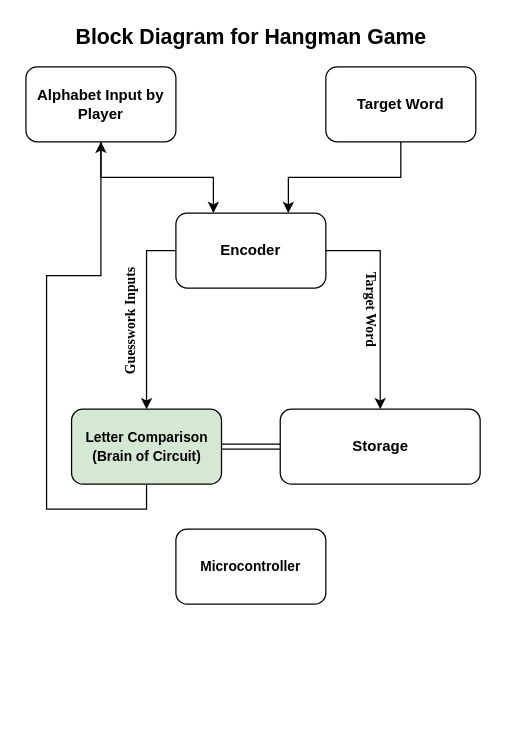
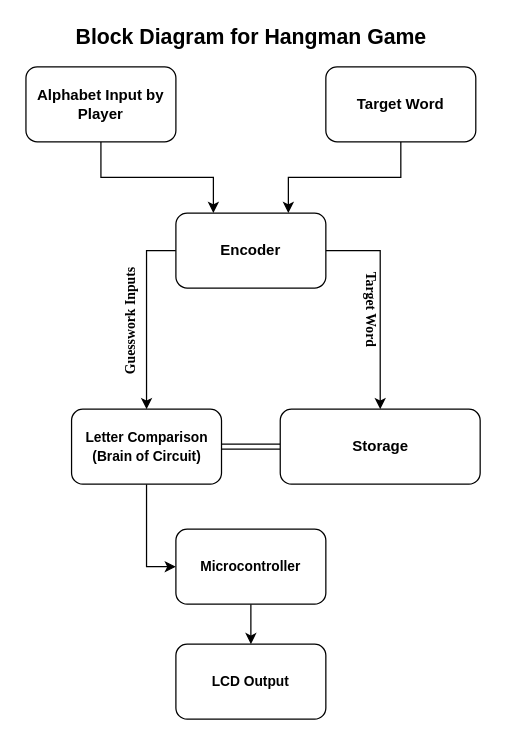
  <mxCell id="0" />
  <mxCell id="1" parent="0" />
  <mxCell id="2" style="edgeStyle=orthogonalEdgeStyle;rounded=0;orthogonalLoop=1;jettySize=auto;html=1;exitX=0.5;exitY=1;exitDx=0;exitDy=0;entryX=0.25;entryY=0;entryDx=0;entryDy=0;fontFamily=Verdana;" edge="1" parent="1" source="3" target="7"><mxGeometry relative="1" as="geometry" /></mxCell>
  <mxCell id="3" value="&lt;b&gt;Alphabet Input by Player&lt;/b&gt;" style="rounded=1;whiteSpace=wrap;html=1;" vertex="1" parent="1"><mxGeometry x="20" y="53" width="120" height="60" as="geometry" /></mxCell>
  <mxCell id="4" style="edgeStyle=orthogonalEdgeStyle;rounded=0;orthogonalLoop=1;jettySize=auto;html=1;exitX=1;exitY=0.5;exitDx=0;exitDy=0;entryX=0.5;entryY=0;entryDx=0;entryDy=0;fontFamily=Verdana;" edge="1" parent="1" source="7" target="9"><mxGeometry relative="1" as="geometry" /></mxCell>
  <mxCell id="5" style="edgeStyle=orthogonalEdgeStyle;rounded=0;orthogonalLoop=1;jettySize=auto;html=1;exitX=0;exitY=0.5;exitDx=0;exitDy=0;fontFamily=Verdana;" edge="1" parent="1" source="7" target="13"><mxGeometry relative="1" as="geometry" /></mxCell>
  <mxCell id="6" value="Guesswork Inputs" style="edgeLabel;html=1;align=center;verticalAlign=middle;resizable=0;points=[];fontFamily=Verdana;rotation=-90;fontStyle=1" vertex="1" connectable="0" parent="5"><mxGeometry x="-0.271" y="1" relative="1" as="geometry"><mxPoint x="-14" y="26" as="offset" /></mxGeometry></mxCell>
  <mxCell id="7" value="&lt;b&gt;Encoder&lt;/b&gt;" style="rounded=1;whiteSpace=wrap;html=1;" vertex="1" parent="1"><mxGeometry x="140" y="170" width="120" height="60" as="geometry" /></mxCell>
  <mxCell id="8" style="edgeStyle=orthogonalEdgeStyle;rounded=0;orthogonalLoop=1;jettySize=auto;html=1;exitX=1;exitY=0.5;exitDx=0;exitDy=0;fontFamily=Verdana;shape=link;" edge="1" parent="1" source="13" target="9"><mxGeometry relative="1" as="geometry"><mxPoint x="187.5" y="371" as="sourcePoint" /><Array as="points" /></mxGeometry></mxCell>
  <mxCell id="9" value="&lt;b&gt;Storage&lt;/b&gt;" style="rounded=1;whiteSpace=wrap;html=1;" vertex="1" parent="1"><mxGeometry x="223.5" y="327" width="160" height="60" as="geometry" /></mxCell>
  <mxCell id="10" style="edgeStyle=orthogonalEdgeStyle;rounded=0;orthogonalLoop=1;jettySize=auto;html=1;exitX=0.5;exitY=1;exitDx=0;exitDy=0;entryX=0.75;entryY=0;entryDx=0;entryDy=0;fontFamily=Verdana;" edge="1" parent="1" source="11" target="7"><mxGeometry relative="1" as="geometry" /></mxCell>
  <mxCell id="11" value="&lt;b&gt;Target Word&lt;/b&gt;" style="rounded=1;whiteSpace=wrap;html=1;" vertex="1" parent="1"><mxGeometry x="260" y="53" width="120" height="60" as="geometry" /></mxCell>
- <mxCell id="12" style="edgeStyle=orthogonalEdgeStyle;rounded=0;orthogonalLoop=1;jettySize=auto;html=1;exitX=0.5;exitY=1;exitDx=0;exitDy=0;fontFamily=Verdana;fontSize=11;" edge="1" parent="1" source="13" target="3"><mxGeometry relative="1" as="geometry" /></mxCell>
- <mxCell id="13" value="&lt;b style=&quot;font-family: &amp;#34;helvetica&amp;#34;&quot;&gt;&lt;font style=&quot;font-size: 11px&quot;&gt;Letter Comparison (Brain of Circuit)&lt;/font&gt;&lt;/b&gt;" style="rounded=1;whiteSpace=wrap;html=1;fontFamily=Verdana;fillColor=#d5e8d4;" vertex="1" parent="1"><mxGeometry x="56.5" y="327" width="120" height="60" as="geometry" /></mxCell>
+ <mxCell id="12" style="edgeStyle=orthogonalEdgeStyle;rounded=0;orthogonalLoop=1;jettySize=auto;html=1;exitX=0.5;exitY=1;exitDx=0;exitDy=0;entryX=0;entryY=0.5;entryDx=0;entryDy=0;fontFamily=Verdana;fontSize=11;" edge="1" parent="1" source="13" target="16"><mxGeometry relative="1" as="geometry" /></mxCell>
+ <mxCell id="13" value="&lt;b style=&quot;font-family: &amp;#34;helvetica&amp;#34;&quot;&gt;&lt;font style=&quot;font-size: 11px&quot;&gt;Letter Comparison (Brain of Circuit)&lt;/font&gt;&lt;/b&gt;" style="rounded=1;whiteSpace=wrap;html=1;fontFamily=Verdana;" vertex="1" parent="1"><mxGeometry x="56.5" y="327" width="120" height="60" as="geometry" /></mxCell>
  <mxCell id="14" value="&lt;b&gt;&lt;font style=&quot;font-size: 11px&quot;&gt;Target Word&lt;/font&gt;&lt;/b&gt;" style="text;html=1;align=center;verticalAlign=middle;resizable=0;points=[];autosize=1;strokeColor=none;fillColor=none;fontFamily=Verdana;rotation=90;" vertex="1" parent="1"><mxGeometry x="253.5" y="238" width="87" height="18" as="geometry" /></mxCell>
+ <mxCell id="15" value="" style="edgeStyle=orthogonalEdgeStyle;rounded=0;orthogonalLoop=1;jettySize=auto;html=1;fontFamily=Helvetica;fontSize=11;" edge="1" parent="1" source="16" target="17"><mxGeometry relative="1" as="geometry" /></mxCell>
  <mxCell id="16" value="&lt;b&gt;&lt;font face=&quot;Helvetica&quot;&gt;Microcontroller&lt;/font&gt;&lt;/b&gt;" style="rounded=1;whiteSpace=wrap;html=1;fontFamily=Verdana;fontSize=11;" vertex="1" parent="1"><mxGeometry x="140" y="423" width="120" height="60" as="geometry" /></mxCell>
+ <mxCell id="17" value="&lt;b&gt;&lt;font face=&quot;Helvetica&quot;&gt;LCD Output&lt;br&gt;&lt;/font&gt;&lt;/b&gt;" style="rounded=1;whiteSpace=wrap;html=1;fontFamily=Verdana;fontSize=11;" vertex="1" parent="1"><mxGeometry x="140" y="515" width="120" height="60" as="geometry" /></mxCell>
  <mxCell id="18" value="&lt;font style=&quot;font-size: 17px&quot;&gt;&lt;b&gt;Block Diagram for Hangman Game&lt;/b&gt;&lt;/font&gt;" style="text;html=1;align=center;verticalAlign=middle;resizable=0;points=[];autosize=1;strokeColor=none;fillColor=none;fontSize=11;fontFamily=Helvetica;rotation=0;" vertex="1" parent="1"><mxGeometry x="54.5" y="20" width="291" height="19" as="geometry" /></mxCell>
